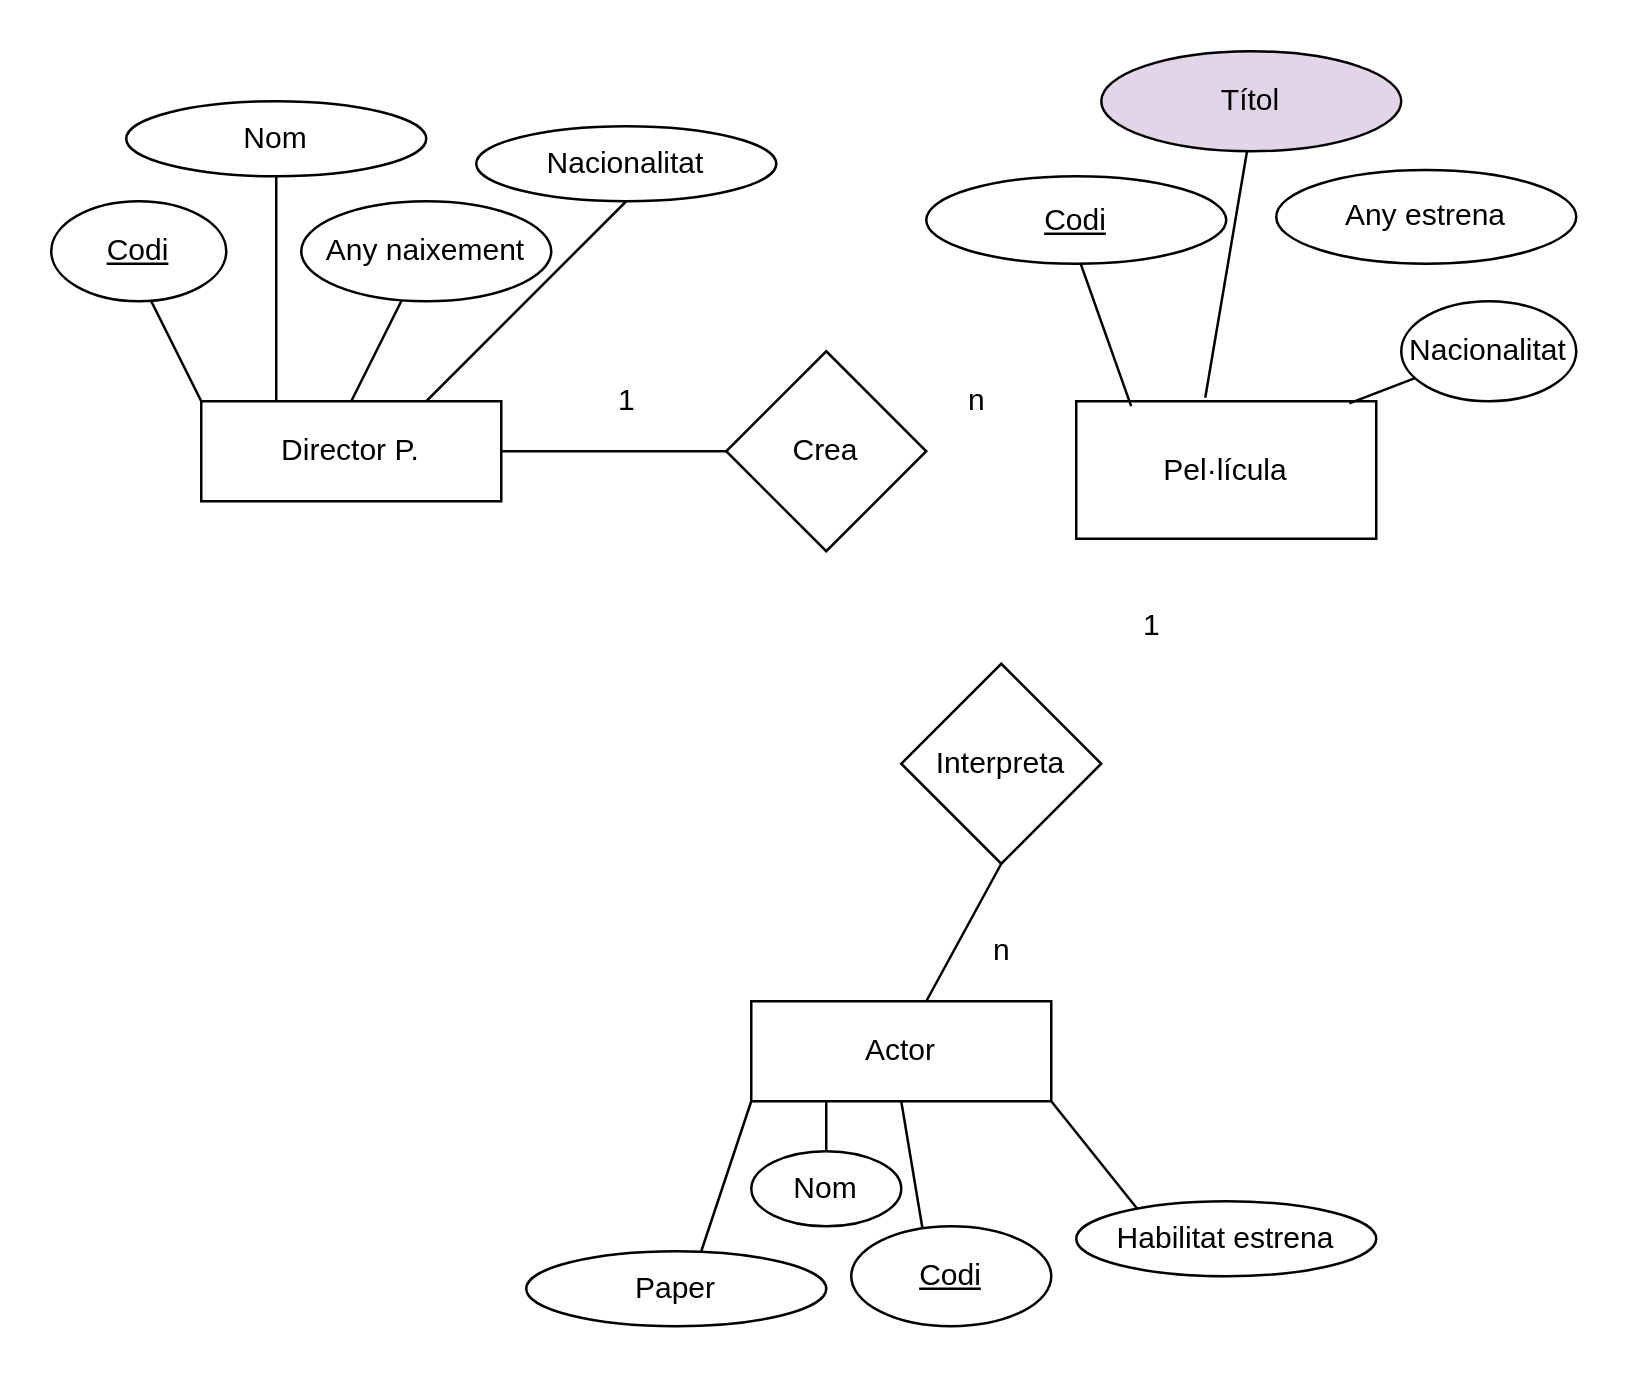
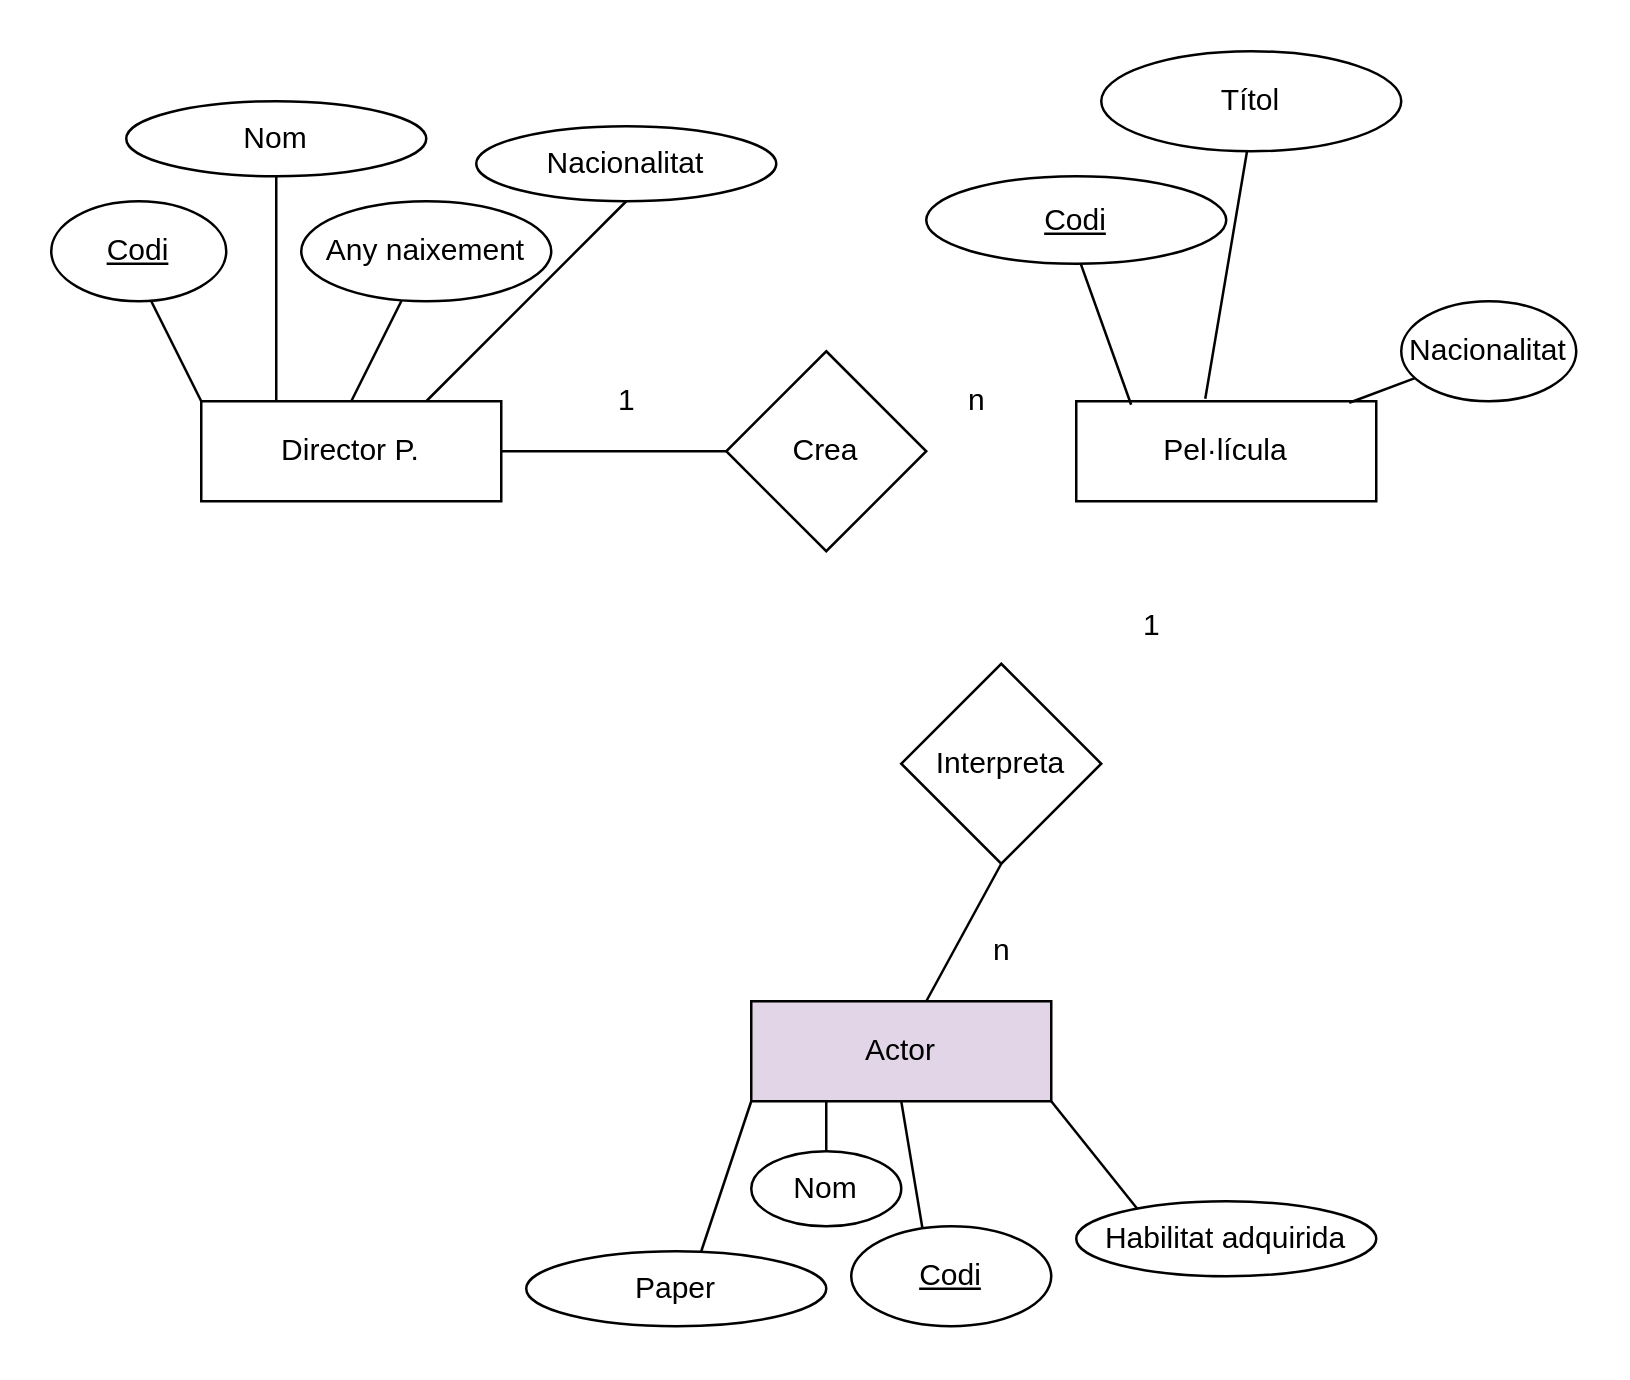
  <mxCell id="0" />
  <mxCell id="1" parent="0" />
  <mxCell id="2" value="Director P." style="rounded=0;whiteSpace=wrap;html=1;" parent="1" vertex="1"><mxGeometry x="80" y="160" width="120" height="40" as="geometry" /></mxCell>
  <mxCell id="3" value="" style="endArrow=none;html=1;exitX=0;exitY=0;exitDx=0;exitDy=0;" parent="1" source="2" edge="1"><mxGeometry width="50" height="50" relative="1" as="geometry"><mxPoint x="410" y="200" as="sourcePoint" /><mxPoint x="60" y="120" as="targetPoint" /></mxGeometry></mxCell>
  <mxCell id="4" value="&lt;u&gt;Codi&lt;/u&gt;" style="ellipse;whiteSpace=wrap;html=1;" parent="1" vertex="1"><mxGeometry x="20" y="80" width="70" height="40" as="geometry" /></mxCell>
  <mxCell id="5" value="" style="endArrow=none;html=1;" parent="1" edge="1"><mxGeometry width="50" height="50" relative="1" as="geometry"><mxPoint x="110" y="160" as="sourcePoint" /><mxPoint x="110" y="70" as="targetPoint" /></mxGeometry></mxCell>
  <mxCell id="6" value="Nom" style="ellipse;whiteSpace=wrap;html=1;" parent="1" vertex="1"><mxGeometry x="50" y="40" width="120" height="30" as="geometry" /></mxCell>
  <mxCell id="7" value="" style="endArrow=none;html=1;" parent="1" edge="1"><mxGeometry width="50" height="50" relative="1" as="geometry"><mxPoint x="140" y="160" as="sourcePoint" /><mxPoint x="170" y="100" as="targetPoint" /></mxGeometry></mxCell>
  <mxCell id="8" value="Any naixement" style="ellipse;whiteSpace=wrap;html=1;" parent="1" vertex="1"><mxGeometry x="120" y="80" width="100" height="40" as="geometry" /></mxCell>
  <mxCell id="9" value="" style="endArrow=none;html=1;exitX=0.75;exitY=0;exitDx=0;exitDy=0;" parent="1" source="2" edge="1"><mxGeometry width="50" height="50" relative="1" as="geometry"><mxPoint x="310" y="180" as="sourcePoint" /><mxPoint x="250" y="80" as="targetPoint" /></mxGeometry></mxCell>
  <mxCell id="10" value="Nacionalitat" style="ellipse;whiteSpace=wrap;html=1;" parent="1" vertex="1"><mxGeometry x="190" y="50" width="120" height="30" as="geometry" /></mxCell>
  <mxCell id="11" value="" style="endArrow=none;html=1;exitX=1;exitY=0.5;exitDx=0;exitDy=0;" parent="1" source="2" edge="1"><mxGeometry width="50" height="50" relative="1" as="geometry"><mxPoint x="200" y="210" as="sourcePoint" /><mxPoint x="290" y="180" as="targetPoint" /></mxGeometry></mxCell>
  <mxCell id="12" value="Crea" style="rhombus;whiteSpace=wrap;html=1;" parent="1" vertex="1"><mxGeometry x="290" y="140" width="80" height="80" as="geometry" /></mxCell>
- <mxCell id="13" value="Pel·lícula" style="rounded=0;whiteSpace=wrap;html=1;" parent="1" vertex="1"><mxGeometry x="430" y="160" width="120" height="55" as="geometry" /></mxCell>
+ <mxCell id="13" value="Pel·lícula" style="rounded=0;whiteSpace=wrap;html=1;" parent="1" vertex="1"><mxGeometry x="430" y="160" width="120" height="40" as="geometry" /></mxCell>
  <mxCell id="14" value="" style="endArrow=none;html=1;exitX=0.183;exitY=0.035;exitDx=0;exitDy=0;exitPerimeter=0;" parent="1" source="13" edge="1"><mxGeometry width="50" height="50" relative="1" as="geometry"><mxPoint x="430" y="160" as="sourcePoint" /><mxPoint x="430" y="100" as="targetPoint" /></mxGeometry></mxCell>
  <mxCell id="15" value="&lt;u&gt;Codi&lt;/u&gt;" style="ellipse;whiteSpace=wrap;html=1;" parent="1" vertex="1"><mxGeometry x="370" y="70" width="120" height="35" as="geometry" /></mxCell>
  <mxCell id="16" value="" style="endArrow=none;html=1;exitX=0.43;exitY=-0.025;exitDx=0;exitDy=0;exitPerimeter=0;" parent="1" source="13" edge="1"><mxGeometry width="50" height="50" relative="1" as="geometry"><mxPoint x="540" y="140" as="sourcePoint" /><mxPoint x="500" y="50" as="targetPoint" /></mxGeometry></mxCell>
- <mxCell id="17" value="Títol" style="ellipse;whiteSpace=wrap;html=1;fillColor=#e1d5e7;" parent="1" vertex="1"><mxGeometry x="440" y="20" width="120" height="40" as="geometry" /></mxCell>
- <mxCell id="18" value="Any estrena" style="ellipse;whiteSpace=wrap;html=1;" parent="1" vertex="1"><mxGeometry x="510" y="67.5" width="120" height="37.5" as="geometry" /></mxCell>
+ <mxCell id="17" value="Títol" style="ellipse;whiteSpace=wrap;html=1;" parent="1" vertex="1"><mxGeometry x="440" y="20" width="120" height="40" as="geometry" /></mxCell>
  <mxCell id="19" value="Nacionalitat" style="ellipse;whiteSpace=wrap;html=1;" parent="1" vertex="1"><mxGeometry x="560" y="120" width="70" height="40" as="geometry" /></mxCell>
  <mxCell id="20" value="" style="endArrow=none;html=1;exitX=0.91;exitY=0.015;exitDx=0;exitDy=0;exitPerimeter=0;" parent="1" source="13" target="19" edge="1"><mxGeometry width="50" height="50" relative="1" as="geometry"><mxPoint x="539.2" y="160.6" as="sourcePoint" /><mxPoint x="610" y="130" as="targetPoint" /></mxGeometry></mxCell>
  <mxCell id="21" value="n" style="text;html=1;align=center;verticalAlign=middle;resizable=0;points=[];autosize=1;" parent="1" vertex="1"><mxGeometry x="380" y="150" width="20" height="20" as="geometry" /></mxCell>
  <mxCell id="22" value="1" style="text;html=1;align=center;verticalAlign=middle;resizable=0;points=[];autosize=1;" parent="1" vertex="1"><mxGeometry x="240" y="150" width="20" height="20" as="geometry" /></mxCell>
  <mxCell id="23" value="Interpreta" style="rhombus;whiteSpace=wrap;html=1;" parent="1" vertex="1"><mxGeometry x="360" y="265" width="80" height="80" as="geometry" /></mxCell>
  <mxCell id="24" value="" style="endArrow=none;html=1;entryX=0.5;entryY=1;entryDx=0;entryDy=0;" parent="1" target="23" edge="1"><mxGeometry width="50" height="50" relative="1" as="geometry"><mxPoint x="370" y="400" as="sourcePoint" /><mxPoint x="420" y="350" as="targetPoint" /></mxGeometry></mxCell>
- <mxCell id="25" value="Actor" style="rounded=0;whiteSpace=wrap;html=1;" parent="1" vertex="1"><mxGeometry x="300" y="400" width="120" height="40" as="geometry" /></mxCell>
+ <mxCell id="25" value="Actor" style="rounded=0;whiteSpace=wrap;html=1;fillColor=#e1d5e7;" parent="1" vertex="1"><mxGeometry x="300" y="400" width="120" height="40" as="geometry" /></mxCell>
  <mxCell id="26" value="" style="endArrow=none;html=1;entryX=0;entryY=1;entryDx=0;entryDy=0;" parent="1" target="25" edge="1"><mxGeometry width="50" height="50" relative="1" as="geometry"><mxPoint x="280" y="500" as="sourcePoint" /><mxPoint x="360" y="440" as="targetPoint" /></mxGeometry></mxCell>
  <mxCell id="27" value="" style="endArrow=none;html=1;entryX=0.5;entryY=1;entryDx=0;entryDy=0;" parent="1" target="25" edge="1"><mxGeometry width="50" height="50" relative="1" as="geometry"><mxPoint x="370" y="500" as="sourcePoint" /><mxPoint x="390" y="440" as="targetPoint" /></mxGeometry></mxCell>
  <mxCell id="28" value="Paper" style="ellipse;whiteSpace=wrap;html=1;" parent="1" vertex="1"><mxGeometry x="210" y="500" width="120" height="30" as="geometry" /></mxCell>
  <mxCell id="29" value="1" style="text;html=1;align=center;verticalAlign=middle;resizable=0;points=[];autosize=1;" parent="1" vertex="1"><mxGeometry x="450" y="240" width="20" height="20" as="geometry" /></mxCell>
  <mxCell id="30" value="n" style="text;html=1;align=center;verticalAlign=middle;resizable=0;points=[];autosize=1;" parent="1" vertex="1"><mxGeometry x="390" y="370" width="20" height="20" as="geometry" /></mxCell>
  <mxCell id="31" value="&lt;u&gt;Codi&lt;/u&gt;" style="ellipse;whiteSpace=wrap;html=1;" parent="1" vertex="1"><mxGeometry x="340" y="490" width="80" height="40" as="geometry" /></mxCell>
  <mxCell id="32" value="" style="endArrow=none;html=1;entryX=1;entryY=1;entryDx=0;entryDy=0;" parent="1" target="25" edge="1"><mxGeometry width="50" height="50" relative="1" as="geometry"><mxPoint x="460" y="490" as="sourcePoint" /><mxPoint x="460" y="440" as="targetPoint" /></mxGeometry></mxCell>
- <mxCell id="33" value="Habilitat estrena" style="ellipse;whiteSpace=wrap;html=1;" parent="1" vertex="1"><mxGeometry x="430" y="480" width="120" height="30" as="geometry" /></mxCell>
+ <mxCell id="33" value="Habilitat adquirida" style="ellipse;whiteSpace=wrap;html=1;" parent="1" vertex="1"><mxGeometry x="430" y="480" width="120" height="30" as="geometry" /></mxCell>
  <mxCell id="34" value="" style="endArrow=none;html=1;entryX=0.25;entryY=1;entryDx=0;entryDy=0;" parent="1" target="25" edge="1"><mxGeometry width="50" height="50" relative="1" as="geometry"><mxPoint x="330" y="460" as="sourcePoint" /><mxPoint x="380" y="440" as="targetPoint" /></mxGeometry></mxCell>
  <mxCell id="35" value="Nom" style="ellipse;whiteSpace=wrap;html=1;" parent="1" vertex="1"><mxGeometry x="300" y="460" width="60" height="30" as="geometry" /></mxCell>
